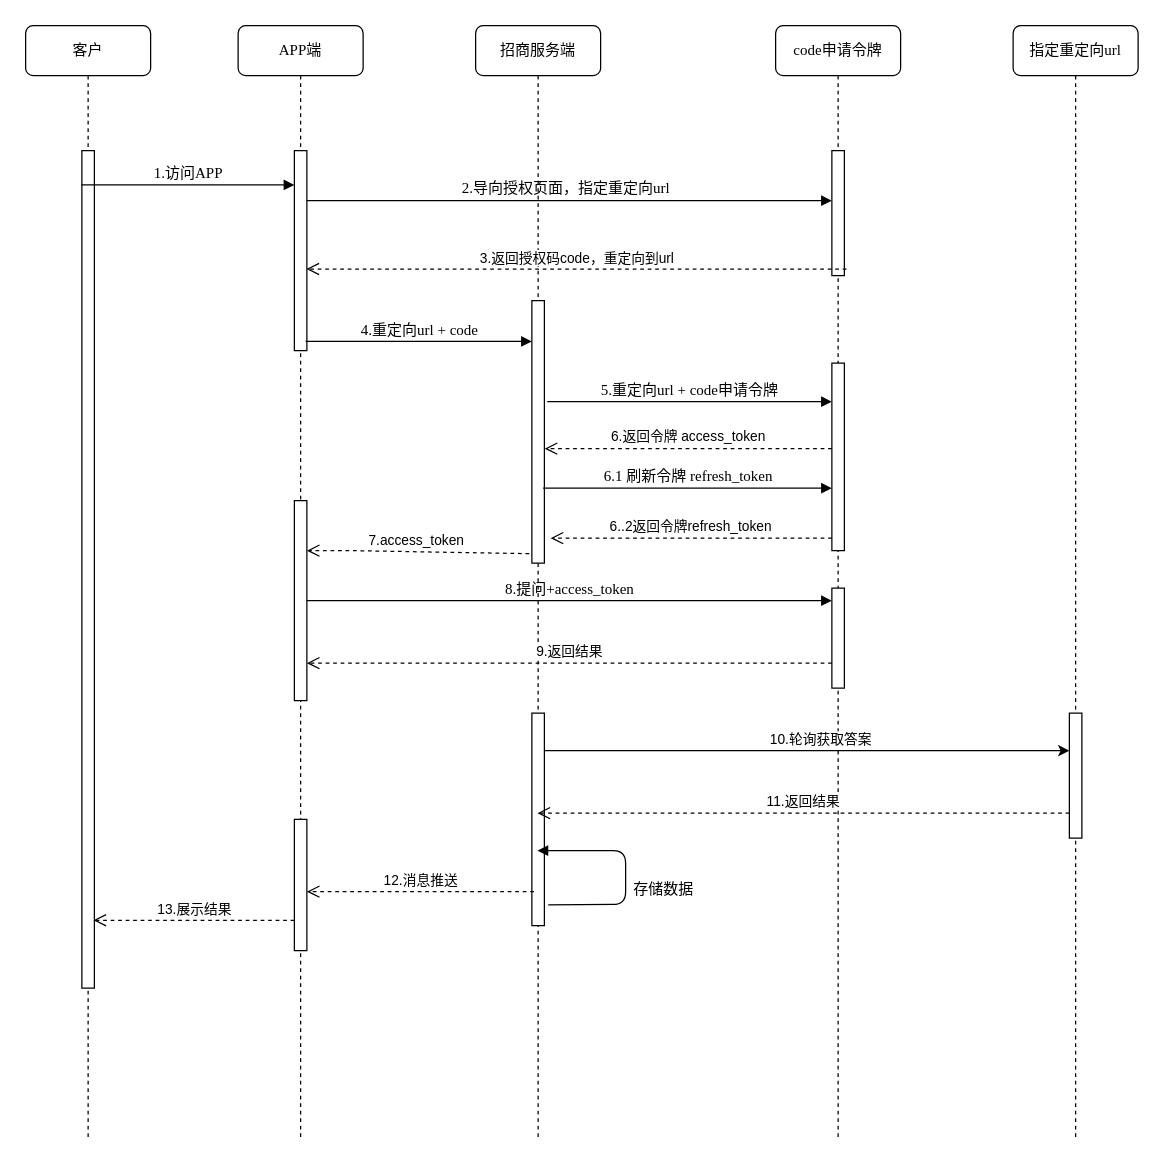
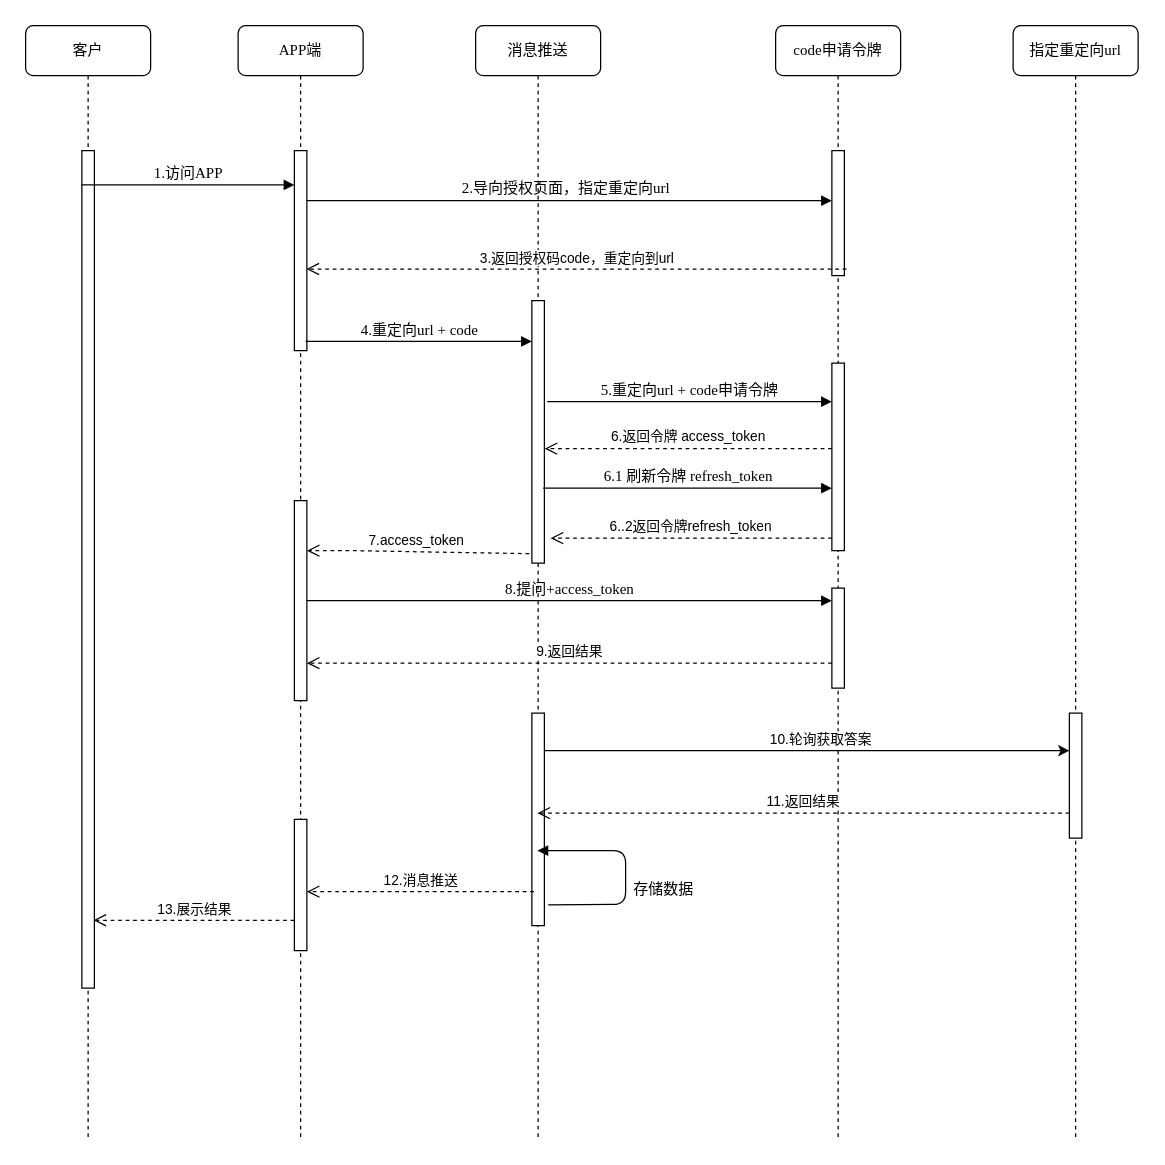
  <mxCell id="0" />
  <mxCell id="1" parent="0" />
  <mxCell id="2" value="APP端" style="shape=umlLifeline;perimeter=lifelinePerimeter;whiteSpace=wrap;html=1;container=1;collapsible=0;recursiveResize=0;outlineConnect=0;rounded=1;shadow=0;comic=0;labelBackgroundColor=none;strokeWidth=1;fontFamily=Verdana;fontSize=12;align=center;" parent="1" vertex="1"><mxGeometry x="190" y="20" width="100" height="890" as="geometry" /></mxCell>
  <mxCell id="3" value="" style="html=1;points=[];perimeter=orthogonalPerimeter;rounded=0;shadow=0;comic=0;labelBackgroundColor=none;strokeWidth=1;fontFamily=Verdana;fontSize=12;align=center;" parent="2" vertex="1"><mxGeometry x="45" y="100" width="10" height="160" as="geometry" /></mxCell>
  <mxCell id="4" value="" style="html=1;points=[];perimeter=orthogonalPerimeter;rounded=0;shadow=0;comic=0;labelBackgroundColor=none;strokeWidth=1;fontFamily=Verdana;fontSize=12;align=center;" parent="2" vertex="1"><mxGeometry x="45" y="380" width="10" height="160" as="geometry" /></mxCell>
- <mxCell id="5" value="招商服务端" style="shape=umlLifeline;perimeter=lifelinePerimeter;whiteSpace=wrap;html=1;container=1;collapsible=0;recursiveResize=0;outlineConnect=0;rounded=1;shadow=0;comic=0;labelBackgroundColor=none;strokeWidth=1;fontFamily=Verdana;fontSize=12;align=center;" parent="1" vertex="1"><mxGeometry x="380" y="20" width="100" height="890" as="geometry" /></mxCell>
+ <mxCell id="5" value="消息推送" style="shape=umlLifeline;perimeter=lifelinePerimeter;whiteSpace=wrap;html=1;container=1;collapsible=0;recursiveResize=0;outlineConnect=0;rounded=1;shadow=0;comic=0;labelBackgroundColor=none;strokeWidth=1;fontFamily=Verdana;fontSize=12;align=center;" parent="1" vertex="1"><mxGeometry x="380" y="20" width="100" height="890" as="geometry" /></mxCell>
  <mxCell id="6" value="" style="html=1;points=[];perimeter=orthogonalPerimeter;rounded=0;shadow=0;comic=0;labelBackgroundColor=none;strokeWidth=1;fontFamily=Verdana;fontSize=12;align=center;" parent="5" vertex="1"><mxGeometry x="45" y="220" width="10" height="210" as="geometry" /></mxCell>
  <mxCell id="7" value="" style="html=1;points=[];perimeter=orthogonalPerimeter;rounded=0;shadow=0;comic=0;labelBackgroundColor=none;strokeWidth=1;fontFamily=Verdana;fontSize=12;align=center;" vertex="1" parent="5"><mxGeometry x="45" y="550" width="10" height="170" as="geometry" /></mxCell>
  <mxCell id="8" value="存储数据" style="html=1;verticalAlign=bottom;endArrow=block;labelBackgroundColor=none;fontFamily=Verdana;fontSize=12;exitX=1.31;exitY=0.902;exitDx=0;exitDy=0;exitPerimeter=0;" edge="1" parent="5" source="7" target="5"><mxGeometry x="-0.296" y="30" relative="1" as="geometry"><mxPoint x="100" y="790.0" as="sourcePoint" /><mxPoint x="270.33" y="790.0" as="targetPoint" /><Array as="points"><mxPoint x="120" y="703" /><mxPoint x="120" y="660" /></Array><mxPoint x="60" y="-3" as="offset" /></mxGeometry></mxCell>
  <mxCell id="9" value="code申请令牌" style="shape=umlLifeline;perimeter=lifelinePerimeter;whiteSpace=wrap;html=1;container=1;collapsible=0;recursiveResize=0;outlineConnect=0;rounded=1;shadow=0;comic=0;labelBackgroundColor=none;strokeWidth=1;fontFamily=Verdana;fontSize=12;align=center;" parent="1" vertex="1"><mxGeometry x="620" y="20" width="100" height="890" as="geometry" /></mxCell>
  <mxCell id="10" value="" style="html=1;points=[];perimeter=orthogonalPerimeter;rounded=0;shadow=0;comic=0;labelBackgroundColor=none;strokeWidth=1;fontFamily=Verdana;fontSize=12;align=center;" vertex="1" parent="9"><mxGeometry x="45" y="100" width="10" height="100" as="geometry" /></mxCell>
  <mxCell id="11" value="" style="html=1;points=[];perimeter=orthogonalPerimeter;rounded=0;shadow=0;comic=0;labelBackgroundColor=none;strokeWidth=1;fontFamily=Verdana;fontSize=12;align=center;" vertex="1" parent="9"><mxGeometry x="45" y="270" width="10" height="150" as="geometry" /></mxCell>
  <mxCell id="12" value="" style="html=1;points=[];perimeter=orthogonalPerimeter;rounded=0;shadow=0;comic=0;labelBackgroundColor=none;strokeWidth=1;fontFamily=Verdana;fontSize=12;align=center;" vertex="1" parent="9"><mxGeometry x="45" y="450" width="10" height="80" as="geometry" /></mxCell>
  <mxCell id="13" value="指定重定向url" style="shape=umlLifeline;perimeter=lifelinePerimeter;whiteSpace=wrap;html=1;container=1;collapsible=0;recursiveResize=0;outlineConnect=0;rounded=1;shadow=0;comic=0;labelBackgroundColor=none;strokeWidth=1;fontFamily=Verdana;fontSize=12;align=center;" parent="1" vertex="1"><mxGeometry x="810" y="20" width="100" height="890" as="geometry" /></mxCell>
  <mxCell id="14" value="" style="html=1;points=[];perimeter=orthogonalPerimeter;rounded=0;shadow=0;comic=0;labelBackgroundColor=none;strokeWidth=1;fontFamily=Verdana;fontSize=12;align=center;" vertex="1" parent="13"><mxGeometry x="45" y="550" width="10" height="100" as="geometry" /></mxCell>
  <mxCell id="15" value="客户" style="shape=umlLifeline;perimeter=lifelinePerimeter;whiteSpace=wrap;html=1;container=1;collapsible=0;recursiveResize=0;outlineConnect=0;rounded=1;shadow=0;comic=0;labelBackgroundColor=none;strokeWidth=1;fontFamily=Verdana;fontSize=12;align=center;" parent="1" vertex="1"><mxGeometry x="20" y="20" width="100" height="890" as="geometry" /></mxCell>
  <mxCell id="16" value="" style="html=1;points=[];perimeter=orthogonalPerimeter;rounded=0;shadow=0;comic=0;labelBackgroundColor=none;strokeWidth=1;fontFamily=Verdana;fontSize=12;align=center;" parent="15" vertex="1"><mxGeometry x="45" y="100" width="10" height="670" as="geometry" /></mxCell>
  <mxCell id="17" value="2.导向授权页面，指定重定向url" style="html=1;verticalAlign=bottom;endArrow=block;labelBackgroundColor=none;fontFamily=Verdana;fontSize=12;" edge="1" parent="1" source="3" target="10"><mxGeometry x="-0.013" y="1" relative="1" as="geometry"><mxPoint x="270" y="169" as="sourcePoint" /><mxPoint x="430" y="169" as="targetPoint" /><Array as="points"><mxPoint x="330" y="160" /></Array><mxPoint as="offset" /></mxGeometry></mxCell>
  <mxCell id="18" value="3.返回授权码code，重定向到url" style="html=1;verticalAlign=bottom;endArrow=open;dashed=1;endSize=8;exitX=1.167;exitY=0.947;exitDx=0;exitDy=0;exitPerimeter=0;entryX=0.967;entryY=0.592;entryDx=0;entryDy=0;entryPerimeter=0;" edge="1" parent="1" source="10" target="3"><mxGeometry relative="1" as="geometry"><mxPoint x="640" y="211" as="sourcePoint" /><mxPoint x="250" y="215" as="targetPoint" /><Array as="points" /></mxGeometry></mxCell>
  <mxCell id="19" value="4.重定向url + code" style="html=1;verticalAlign=bottom;endArrow=block;labelBackgroundColor=none;fontFamily=Verdana;fontSize=12;exitX=0.9;exitY=0.954;exitDx=0;exitDy=0;exitPerimeter=0;" edge="1" parent="1" source="3" target="6"><mxGeometry relative="1" as="geometry"><mxPoint x="280" y="270" as="sourcePoint" /><mxPoint x="460" y="273" as="targetPoint" /></mxGeometry></mxCell>
  <mxCell id="20" value="1.访问APP" style="html=1;verticalAlign=bottom;endArrow=block;labelBackgroundColor=none;fontFamily=Verdana;fontSize=12;exitX=-0.033;exitY=0.041;exitDx=0;exitDy=0;exitPerimeter=0;" edge="1" parent="1" source="16" target="3"><mxGeometry relative="1" as="geometry"><mxPoint x="90" y="140" as="sourcePoint" /><mxPoint x="210" y="138" as="targetPoint" /></mxGeometry></mxCell>
  <mxCell id="21" value="5.重定向url + code申请令牌" style="html=1;verticalAlign=bottom;endArrow=block;labelBackgroundColor=none;fontFamily=Verdana;fontSize=12;exitX=1.233;exitY=0.385;exitDx=0;exitDy=0;exitPerimeter=0;" edge="1" parent="1" source="6" target="11"><mxGeometry relative="1" as="geometry"><mxPoint x="450" y="310" as="sourcePoint" /><mxPoint x="650" y="309" as="targetPoint" /></mxGeometry></mxCell>
  <mxCell id="22" value="6.返回令牌 access_token" style="html=1;verticalAlign=bottom;endArrow=open;dashed=1;endSize=8;entryX=1.024;entryY=0.564;entryDx=0;entryDy=0;entryPerimeter=0;" edge="1" parent="1" source="11" target="6"><mxGeometry relative="1" as="geometry"><mxPoint x="650" y="350" as="sourcePoint" /><mxPoint x="460" y="360" as="targetPoint" /><Array as="points" /></mxGeometry></mxCell>
  <mxCell id="23" value="7.access_token&amp;nbsp;" style="html=1;verticalAlign=bottom;endArrow=open;dashed=1;endSize=8;exitX=-0.214;exitY=0.964;exitDx=0;exitDy=0;exitPerimeter=0;" edge="1" parent="1" source="6" target="4"><mxGeometry relative="1" as="geometry"><mxPoint x="410" y="410" as="sourcePoint" /><mxPoint x="290" y="420" as="targetPoint" /><Array as="points"><mxPoint x="280" y="440" /></Array></mxGeometry></mxCell>
  <mxCell id="24" value="8.提问+access_token" style="html=1;verticalAlign=bottom;endArrow=block;labelBackgroundColor=none;fontFamily=Verdana;fontSize=12;" edge="1" parent="1" source="4" target="12"><mxGeometry relative="1" as="geometry"><mxPoint x="254" y="480" as="sourcePoint" /><mxPoint x="650" y="480" as="targetPoint" /><Array as="points"><mxPoint x="580" y="480" /></Array></mxGeometry></mxCell>
  <mxCell id="25" value="9.返回结果" style="html=1;verticalAlign=bottom;endArrow=open;dashed=1;endSize=8;" edge="1" parent="1" source="12" target="4"><mxGeometry relative="1" as="geometry"><mxPoint x="660" y="530" as="sourcePoint" /><mxPoint x="260" y="530" as="targetPoint" /><Array as="points"><mxPoint x="415" y="530" /></Array></mxGeometry></mxCell>
  <mxCell id="26" value="" style="edgeStyle=orthogonalEdgeStyle;rounded=0;orthogonalLoop=1;jettySize=auto;html=1;" edge="1" parent="1" source="7" target="14"><mxGeometry relative="1" as="geometry"><mxPoint x="470" y="600" as="sourcePoint" /><Array as="points"><mxPoint x="510" y="600" /><mxPoint x="510" y="600" /></Array></mxGeometry></mxCell>
  <mxCell id="27" value="10.轮询获取答案" style="edgeLabel;html=1;align=center;verticalAlign=middle;resizable=0;points=[];" vertex="1" connectable="0" parent="26"><mxGeometry x="0.099" relative="1" as="geometry"><mxPoint x="-11" y="-10" as="offset" /></mxGeometry></mxCell>
  <mxCell id="28" value="11.返回结果" style="html=1;verticalAlign=bottom;endArrow=open;dashed=1;endSize=8;" edge="1" parent="1" source="14" target="5"><mxGeometry relative="1" as="geometry"><mxPoint x="660" y="670" as="sourcePoint" /><mxPoint x="240" y="670" as="targetPoint" /><Array as="points"><mxPoint x="560" y="650" /></Array></mxGeometry></mxCell>
  <mxCell id="29" value="13.展示结果" style="html=1;verticalAlign=bottom;endArrow=open;dashed=1;endSize=8;entryX=0.929;entryY=0.919;entryDx=0;entryDy=0;entryPerimeter=0;" edge="1" parent="1" source="30" target="16"><mxGeometry relative="1" as="geometry"><mxPoint x="419.67" y="690" as="sourcePoint" /><mxPoint x="100" y="689" as="targetPoint" /><Array as="points" /></mxGeometry></mxCell>
  <mxCell id="30" value="" style="html=1;points=[];perimeter=orthogonalPerimeter;rounded=0;shadow=0;comic=0;labelBackgroundColor=none;strokeWidth=1;fontFamily=Verdana;fontSize=12;align=center;" vertex="1" parent="1"><mxGeometry x="235" y="655" width="10" height="105" as="geometry" /></mxCell>
  <mxCell id="31" value="12.消息推送" style="html=1;verticalAlign=bottom;endArrow=open;dashed=1;endSize=8;exitX=0.167;exitY=0.84;exitDx=0;exitDy=0;exitPerimeter=0;" edge="1" parent="1" source="7" target="30"><mxGeometry relative="1" as="geometry"><mxPoint x="419.67" y="690" as="sourcePoint" /><mxPoint x="260" y="688" as="targetPoint" /><Array as="points" /></mxGeometry></mxCell>
  <mxCell id="32" value="6.1 刷新令牌 refresh_token" style="html=1;verticalAlign=bottom;endArrow=block;labelBackgroundColor=none;fontFamily=Verdana;fontSize=12;" edge="1" parent="1" target="11"><mxGeometry relative="1" as="geometry"><mxPoint x="434" y="390" as="sourcePoint" /><mxPoint x="660" y="389.78" as="targetPoint" /><Array as="points" /></mxGeometry></mxCell>
  <mxCell id="33" value="6..2返回令牌refresh_token" style="html=1;verticalAlign=bottom;endArrow=open;dashed=1;endSize=8;entryX=1.024;entryY=0.564;entryDx=0;entryDy=0;entryPerimeter=0;" edge="1" parent="1" source="11"><mxGeometry relative="1" as="geometry"><mxPoint x="650" y="430" as="sourcePoint" /><mxPoint x="440" y="430" as="targetPoint" /><Array as="points" /></mxGeometry></mxCell>
